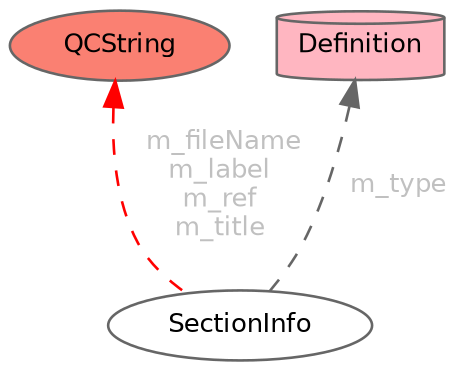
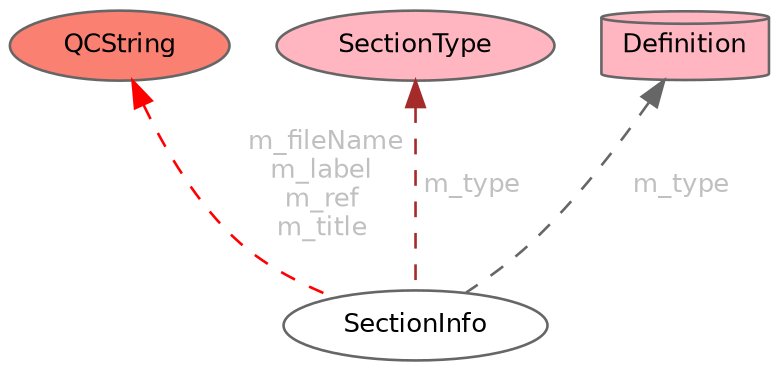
  digraph {
    node [color=gray40 fillcolor=lightpink fontname=Helvetica fontsize=10 shape=ellipse style=filled]
    edge [dir=back fontcolor=grey fontname=Helvetica fontsize=10 labelfontname=Helvetica labelfontsize=10 style=dashed]
    n1 [fillcolor=white fontcolor=black height=0.2 label=SectionInfo width=0.4]
    n2 [fillcolor=salmon height=0.2 label=QCString width=0.4]
+   n3 [height=0.2 label=SectionType width=0.4]
    n4 [height=0.2 label=Definition shape=cylinder width=0.4]
    n2 -> n1 [color=red label=" m_fileName\nm_label\nm_ref\nm_title"]
+   n3 -> n1 [color=brown label=" m_type"]
    n4 -> n1 [color=gray40 label=" m_type"]
  }
